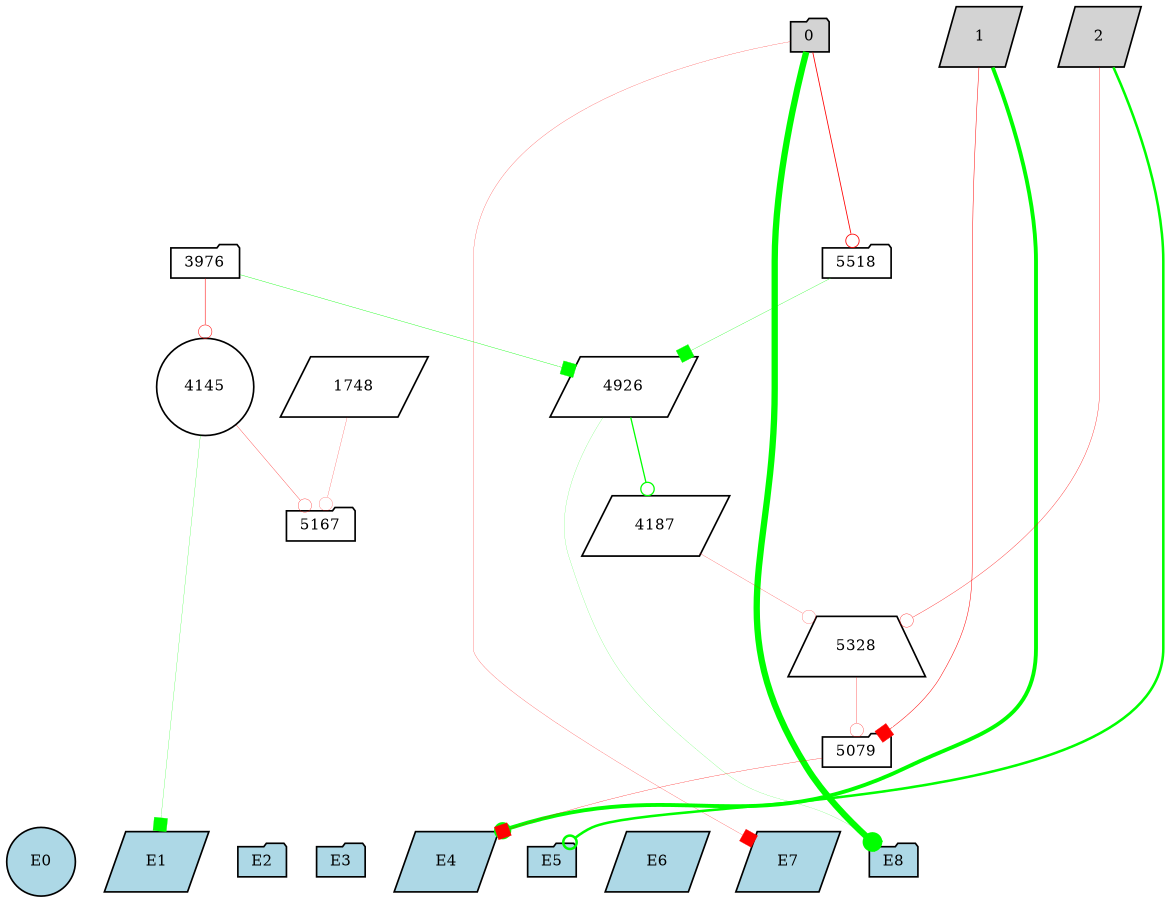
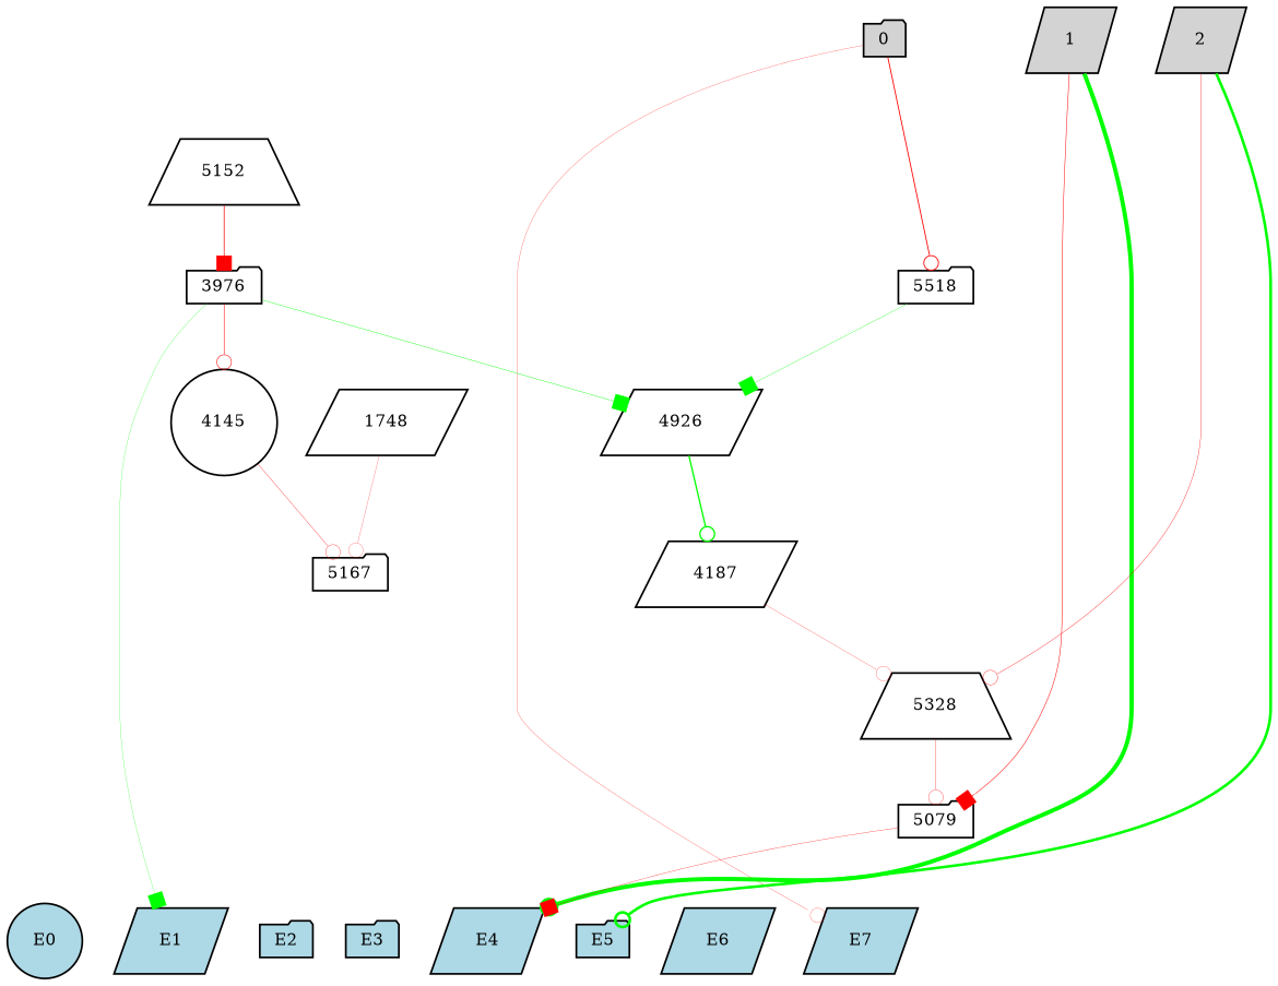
  digraph {
    node [fillcolor=lightblue fontsize=9 shape=folder style=filled]
    edge [style=solid arrowhead=odot color=red]
    0 [fillcolor=lightgray height=0.2 width=0.2]
    1 [fillcolor=lightgray height=0.2 shape=parallelogram width=0.2]
    2 [fillcolor=lightgray height=0.2 shape=parallelogram width=0.2]
    E0 [height=0.2 shape=circle width=0.2]
    E1 [height=0.2 shape=parallelogram width=0.2]
    E2 [height=0.2 width=0.2]
    E3 [height=0.2 width=0.2]
    E4 [height=0.2 shape=parallelogram width=0.2]
    E5 [height=0.2 width=0.2]
    E6 [height=0.2 shape=parallelogram width=0.2]
    E7 [height=0.2 shape=parallelogram width=0.2]
-   E8 [height=0.2 width=0.2]
    5518 [fillcolor=white height=0.2 width=0.2]
    5079 [fillcolor=white height=0.2 width=0.2]
    5328 [fillcolor=white height=0.2 shape=trapezium width=0.2]
    4926 [fillcolor=white height=0.2 shape=parallelogram width=0.2]
+   5152 [fillcolor=white height=0.2 shape=trapezium width=0.2]
    3976 [fillcolor=white height=0.2 width=0.2]
    4145 [fillcolor=white height=0.2 shape=circle width=0.2]
    4187 [fillcolor=white height=0.2 shape=parallelogram width=0.2]
    5167 [height=0.2 width=0.2 fillcolor="" style=""]
    n22 [height=0.2 label=1748 shape=parallelogram width=0.2 fillcolor="" style=""]
    subgraph sub_1 {
      rank=source
      0
      1
      2
    }
    subgraph sub_2 {
      rank=sink
      E0
      E1
      E2
      E3
      E4
      E5
      E6
      E7
-     E8
    }
    0 -> 1 [style=invis arrowhead="" color=""]
-   0 -> E7 [arrowhead=box penwidth=0.1330728734198855]
-   0 -> E8 [color=green penwidth=3.7707741378380812]
+   0 -> E7 [penwidth=0.1330728734198855]
    0 -> 5518 [penwidth=0.4939322006424126]
    1 -> 2 [style=invis arrowhead="" color=""]
    1 -> E4 [color=green penwidth=2.3154926352564202]
    1 -> 5079 [arrowhead=box penwidth=0.2903195596914624]
    2 -> E5 [color=green penwidth=1.5169563906950803]
    2 -> 5328 [penwidth=0.20337413048022682]
    E0 -> E1 [style=invis arrowhead="" color=""]
    E1 -> E2 [style=invis arrowhead="" color=""]
    E2 -> E3 [style=invis arrowhead="" color=""]
    E3 -> E4 [style=invis arrowhead="" color=""]
    E4 -> E5 [style=invis arrowhead="" color=""]
    E5 -> E6 [style=invis arrowhead="" color=""]
    E6 -> E7 [style=invis arrowhead="" color=""]
-   E7 -> E8 [style=invis arrowhead="" color=""]
    5518 -> 4926 [arrowhead=box color=green penwidth=0.17887308858421055]
    5079 -> E4 [arrowhead=box penwidth=0.17175950879176138]
    5328 -> 5079 [penwidth=0.17626902544896217]
-   4926 -> E8 [arrowhead=box color=green penwidth=0.10063747794323685]
    4926 -> 4187 [color=green penwidth=0.7644618858658104]
+   5152 -> 3976 [arrowhead=box penwidth=0.42212262617558993]
    3976 -> 4926 [arrowhead=box color=green penwidth=0.22804613626039813]
    3976 -> 4145 [penwidth=0.3077061863242745]
-   4145 -> E1 [arrowhead=box color=green penwidth=0.1383679095544793]
+   3976 -> E1 [arrowhead=box color=green penwidth=0.1383679095544793]
    4145 -> 5167 [penwidth=0.17978175309951722]
    4187 -> 5328 [penwidth=0.13003582556790558]
    n22 -> 5167 [penwidth=0.12580140958065072]
  }
